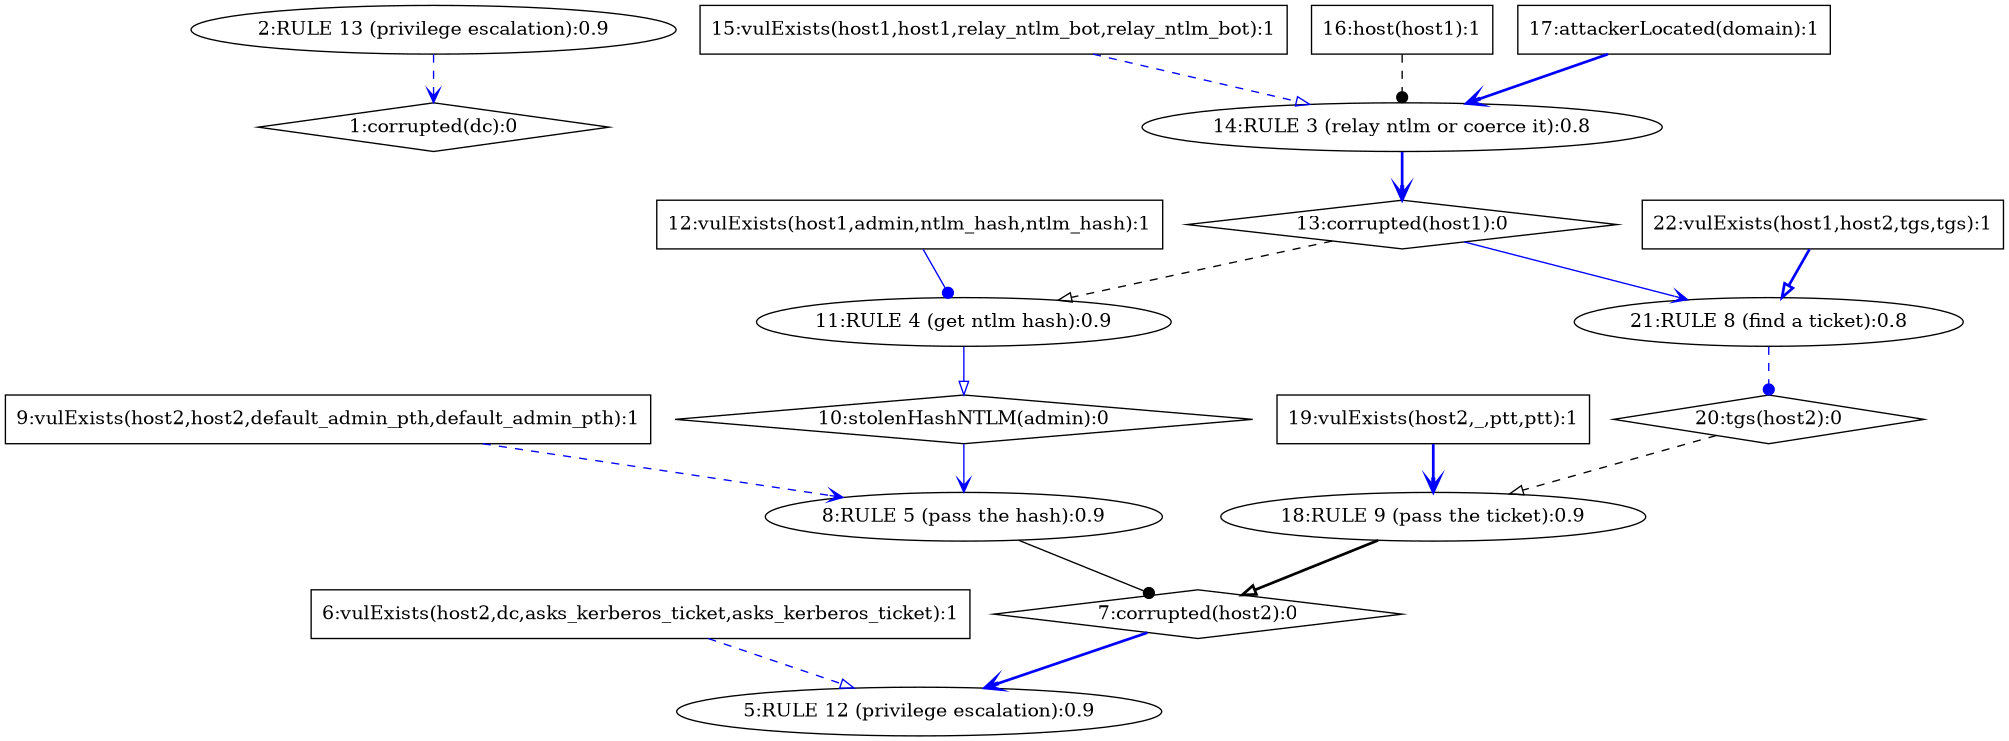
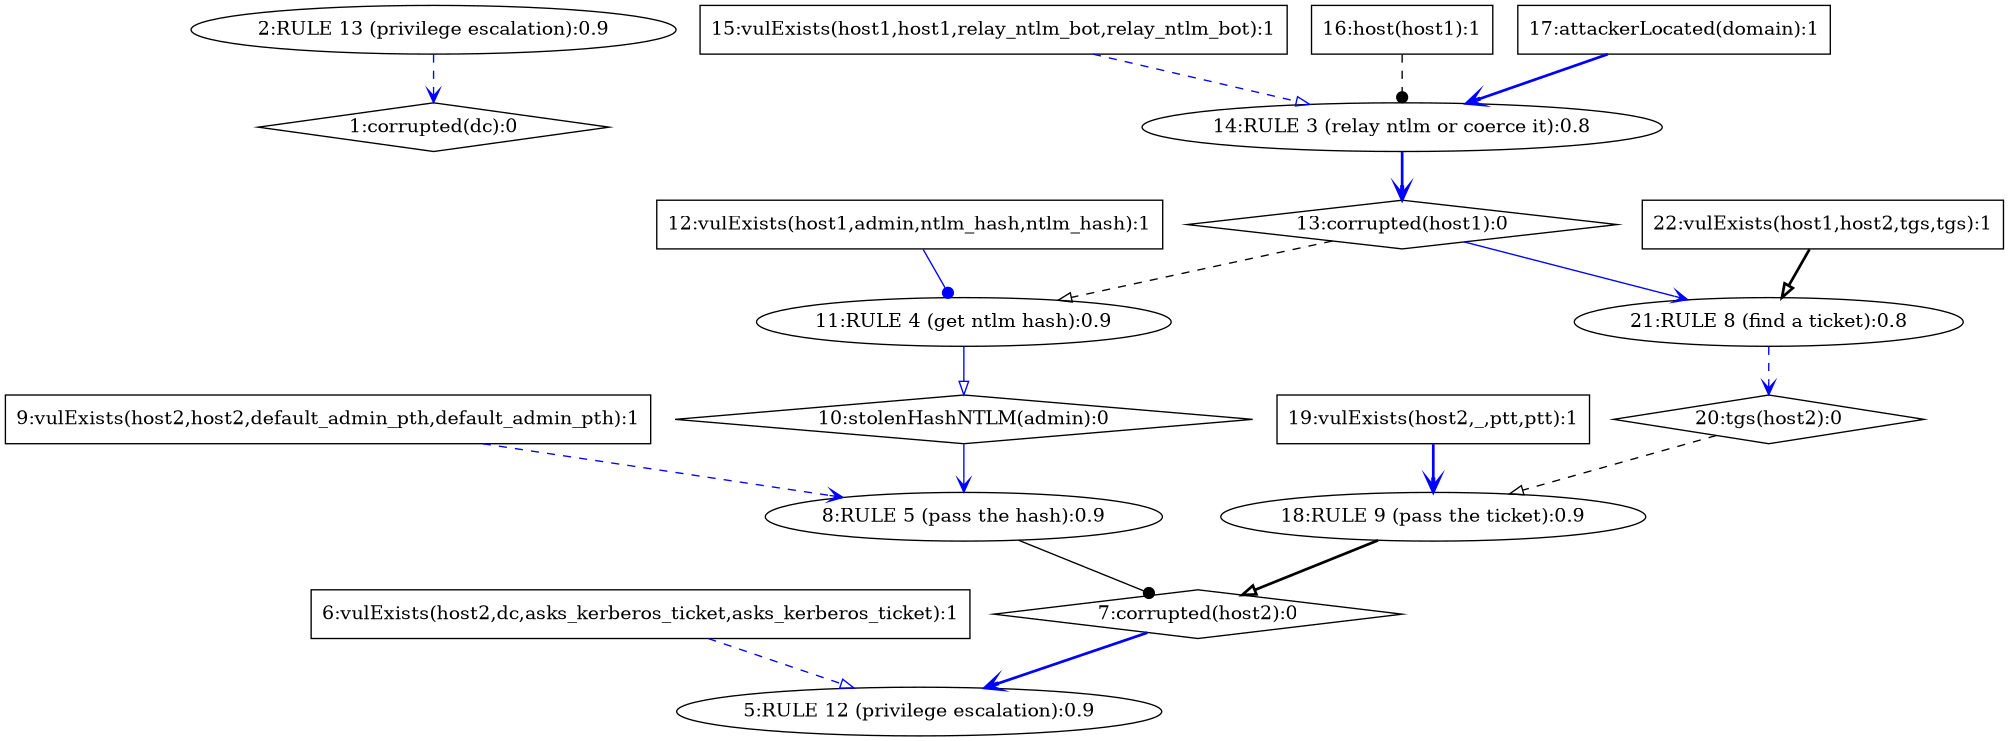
  digraph {
    fontname="DejaVu Serif"
    node [fontname="DejaVu Serif" shape=box]
    edge [arrowhead=vee color=blue fontname="DejaVu Serif" style=dashed]
    n1 [label="1:corrupted(dc):0" shape=diamond]
    n2 [label="2:RULE 13 (privilege escalation):0.9" shape=ellipse]
    n3 [label="5:RULE 12 (privilege escalation):0.9" shape=ellipse]
    n4 [label="6:vulExists(host2,dc,asks_kerberos_ticket,asks_kerberos_ticket):1"]
    n5 [label="7:corrupted(host2):0" shape=diamond]
    n6 [label="8:RULE 5 (pass the hash):0.9" shape=ellipse]
    n7 [label="9:vulExists(host2,host2,default_admin_pth,default_admin_pth):1"]
    n8 [label="10:stolenHashNTLM(admin):0" shape=diamond]
    n9 [label="11:RULE 4 (get ntlm hash):0.9" shape=ellipse]
    n10 [label="12:vulExists(host1,admin,ntlm_hash,ntlm_hash):1"]
    n11 [label="13:corrupted(host1):0" shape=diamond]
    n12 [label="21:RULE 8 (find a ticket):0.8" shape=ellipse]
    n13 [label="20:tgs(host2):0" shape=diamond]
    n14 [label="14:RULE 3 (relay ntlm or coerce it):0.8" shape=ellipse]
    n15 [label="15:vulExists(host1,host1,relay_ntlm_bot,relay_ntlm_bot):1"]
    n16 [label="16:host(host1):1"]
    n17 [label="17:attackerLocated(domain):1"]
    n18 [label="18:RULE 9 (pass the ticket):0.9" shape=ellipse]
    n19 [label="19:vulExists(host2,_,ptt,ptt):1"]
    n20 [label="22:vulExists(host1,host2,tgs,tgs):1"]
    n2 -> n1
    n4 -> n3 [arrowhead=onormal]
    n5 -> n3 [style=bold]
    n6 -> n5 [arrowhead=dot color=black style=solid]
    n7 -> n6
    n8 -> n6 [style=solid]
    n9 -> n8 [arrowhead=onormal style=solid]
    n10 -> n9 [arrowhead=dot style=solid]
    n11 -> n9 [arrowhead=onormal color=black]
    n11 -> n12 [style=solid]
-   n12 -> n13 [arrowhead=dot]
+   n12 -> n13
    n13 -> n18 [arrowhead=onormal color=black]
    n14 -> n11 [style=bold]
    n15 -> n14 [arrowhead=onormal]
    n16 -> n14 [arrowhead=dot color=black]
    n17 -> n14 [style=bold]
    n18 -> n5 [arrowhead=onormal color=black style=bold]
    n19 -> n18 [style=bold]
-   n20 -> n12 [arrowhead=onormal style=bold]
+   n20 -> n12 [arrowhead=onormal color=black style=bold]
  }
